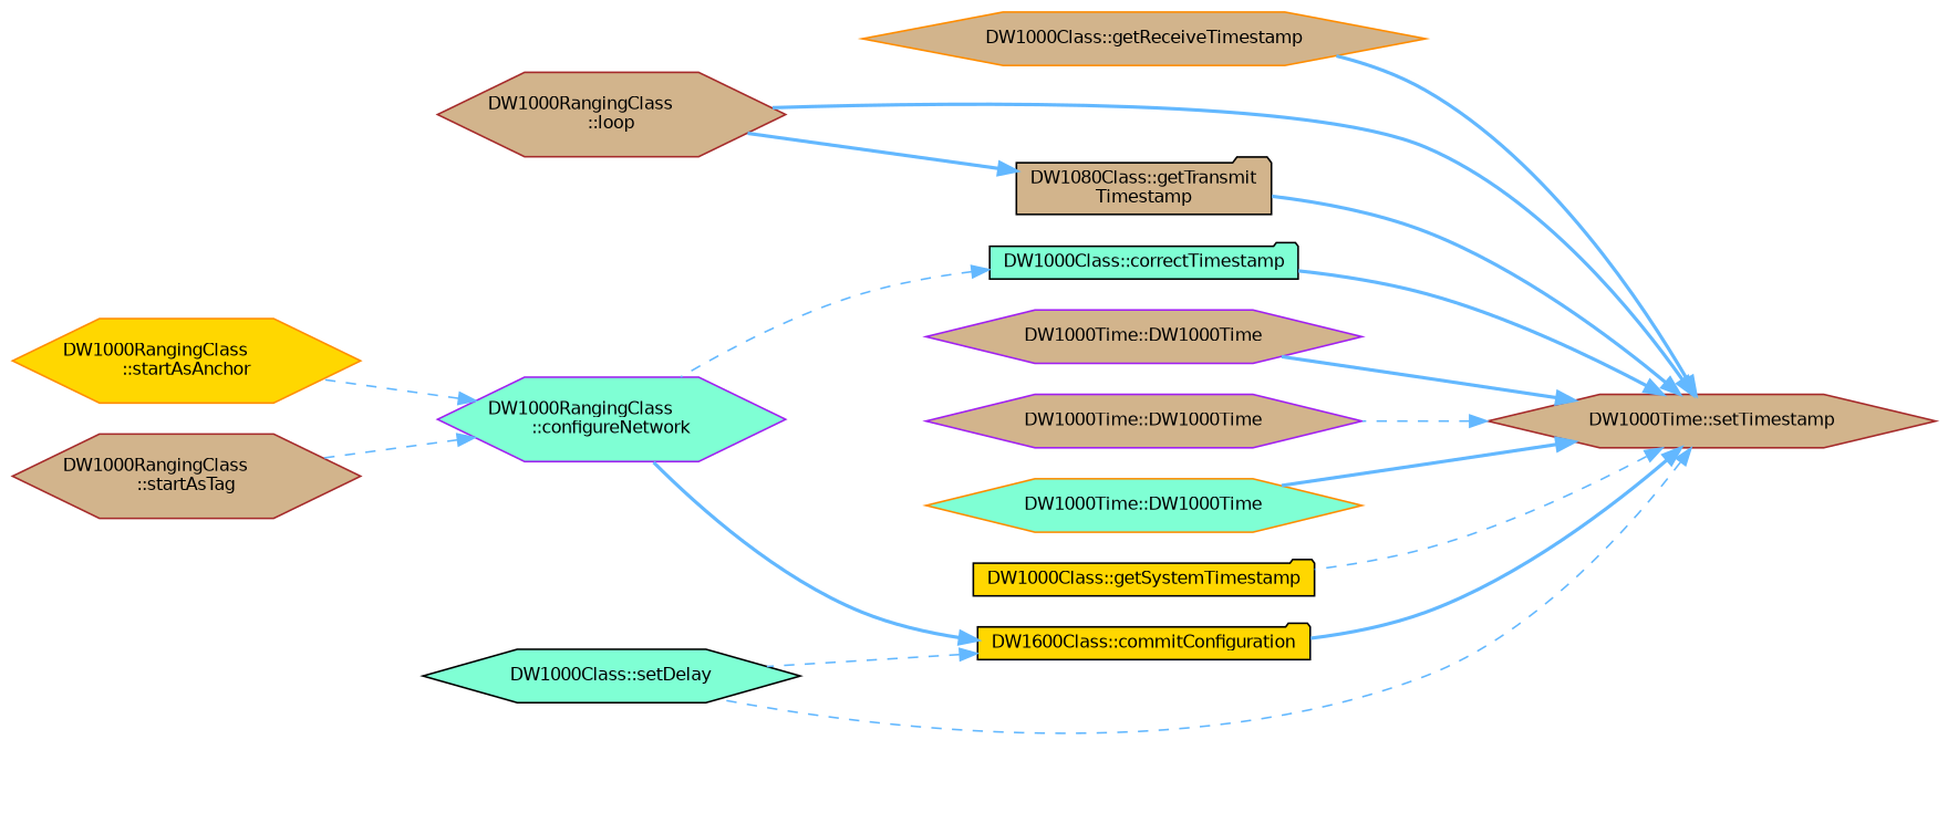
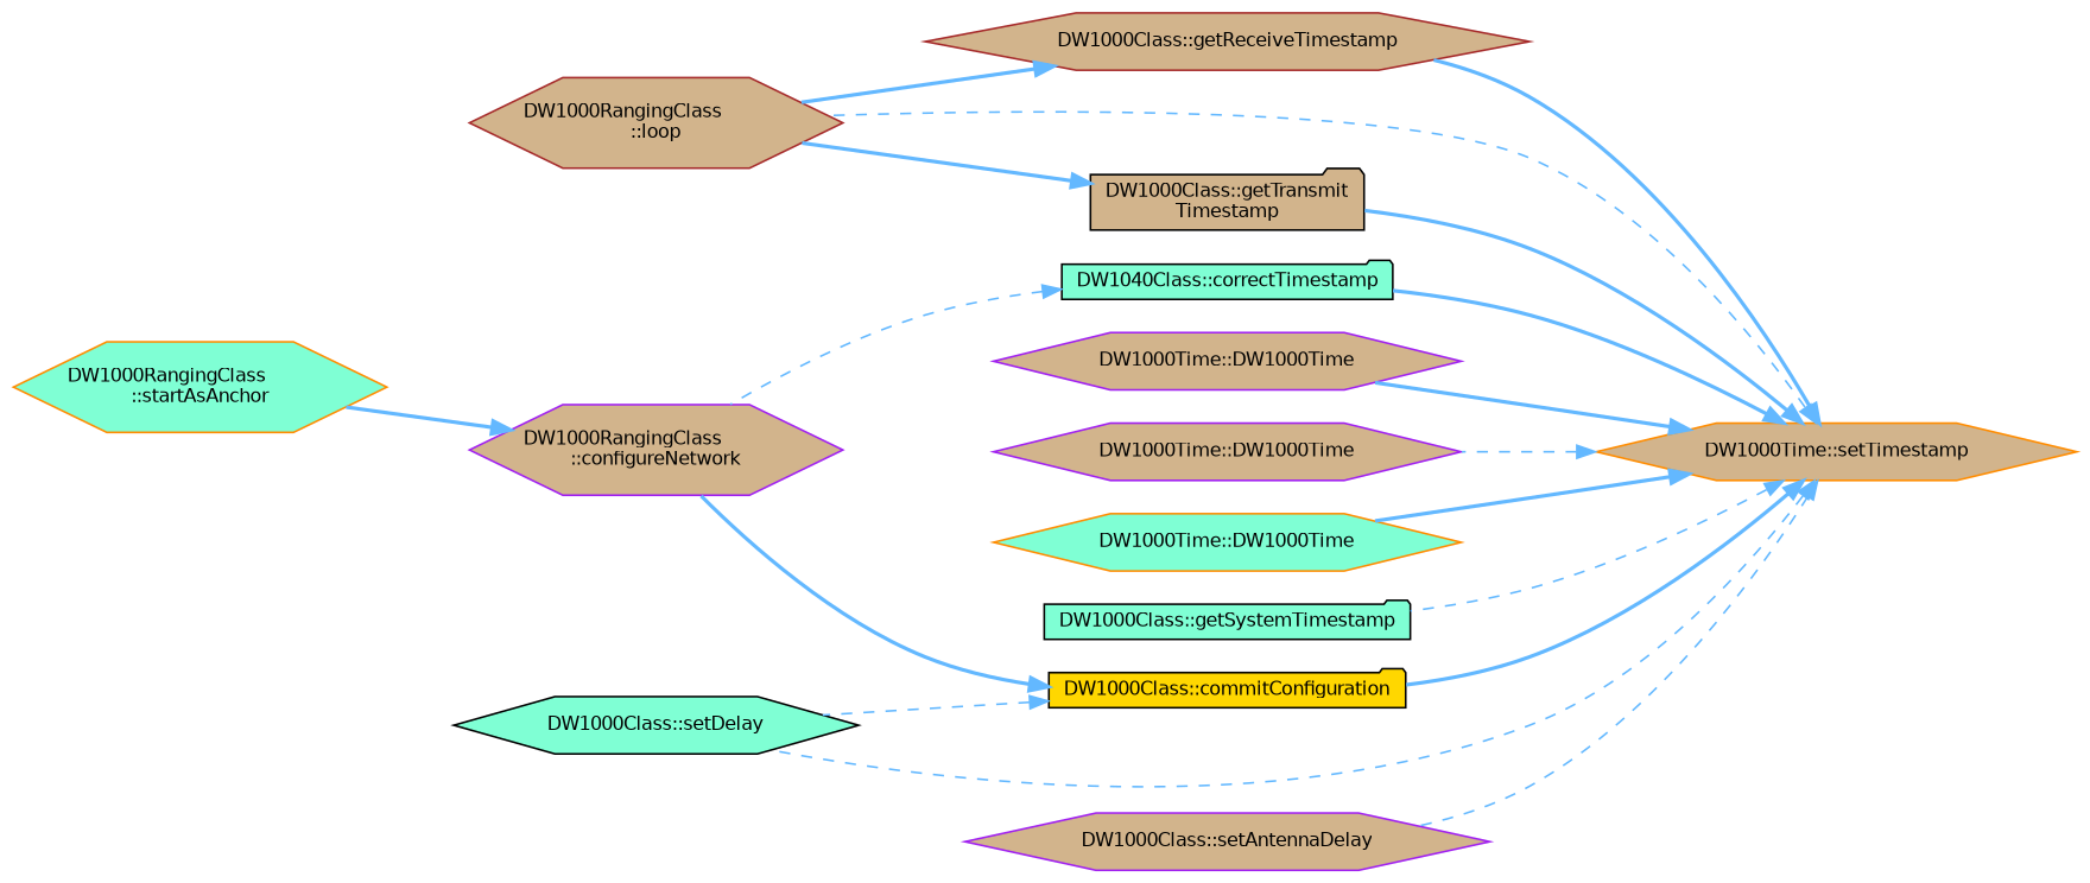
  digraph {
    rankdir=RL
    node [color=black fillcolor=tan fontname=Helvetica fontsize=10 shape=hexagon style=filled]
    edge [color=steelblue1 dir=back fontname=Helvetica fontsize=10 labelfontname=Helvetica labelfontsize=10 style=bold]
-   n1 [color=brown fontcolor=black height=0.2 label="DW1000Time::setTimestamp" width=0.4]
-   n2 [fillcolor=gold height=0.2 label="DW1600Class::commitConfiguration" shape=folder width=0.4]
-   n3 [fillcolor=aquamarine height=0.2 label="DW1000Class::correctTimestamp" shape=folder width=0.4]
-   n4 [color=darkorange height=0.2 label="DW1000Class::getReceiveTimestamp" width=0.4]
+   n1 [color=darkorange fontcolor=black height=0.2 label="DW1000Time::setTimestamp" width=0.4]
+   n2 [fillcolor=gold height=0.2 label="DW1000Class::commitConfiguration" shape=folder width=0.4]
+   n3 [fillcolor=aquamarine height=0.2 label="DW1040Class::correctTimestamp" shape=folder width=0.4]
+   n4 [color=brown height=0.2 label="DW1000Class::getReceiveTimestamp" width=0.4]
    n5 [color=brown height=0.2 label="DW1000RangingClass\l::loop" width=0.4]
    n6 [color=purple height=0.2 label="DW1000Time::DW1000Time" width=0.4]
    n7 [color=purple height=0.2 label="DW1000Time::DW1000Time" width=0.4]
    n8 [color=darkorange fillcolor=aquamarine height=0.2 label="DW1000Time::DW1000Time" width=0.4]
-   n9 [fillcolor=gold height=0.2 label="DW1000Class::getSystemTimestamp" shape=folder width=0.4]
+   n9 [fillcolor=aquamarine height=0.2 label="DW1000Class::getSystemTimestamp" shape=folder width=0.4]
    n10 [fillcolor=aquamarine height=0.2 label="DW1000Class::setDelay" width=0.4]
-   n11 [height=0.2 label="DW1080Class::getTransmit\lTimestamp" shape=folder width=0.4]
-   n13 [color=purple fillcolor=aquamarine height=0.2 label="DW1000RangingClass\l::configureNetwork" width=0.4]
-   n14 [color=darkorange fillcolor=gold height=0.2 label="DW1000RangingClass\l::startAsAnchor" width=0.4]
-   n15 [color=brown height=0.2 label="DW1000RangingClass\l::startAsTag" width=0.4]
+   n11 [height=0.2 label="DW1000Class::getTransmit\lTimestamp" shape=folder width=0.4]
+   n12 [color=purple height=0.2 label="DW1000Class::setAntennaDelay" width=0.4]
+   n13 [color=purple height=0.2 label="DW1000RangingClass\l::configureNetwork" width=0.4]
+   n14 [color=darkorange fillcolor=aquamarine height=0.2 label="DW1000RangingClass\l::startAsAnchor" width=0.4]
    n1 -> n2
    n1 -> n3
    n1 -> n4
-   n1 -> n5
+   n1 -> n5 [style=dashed]
    n1 -> n6
    n1 -> n7 [style=dashed]
    n1 -> n8
    n1 -> n9 [style=dashed]
    n1 -> n10 [style=dashed]
    n1 -> n11
+   n1 -> n12 [style=dashed]
    n2 -> n10 [style=dashed]
    n2 -> n13
    n3 -> n13 [style=dashed]
+   n4 -> n5
    n11 -> n5
-   n13 -> n14 [style=dashed]
-   n13 -> n15 [style=dashed]
+   n13 -> n14
  }
